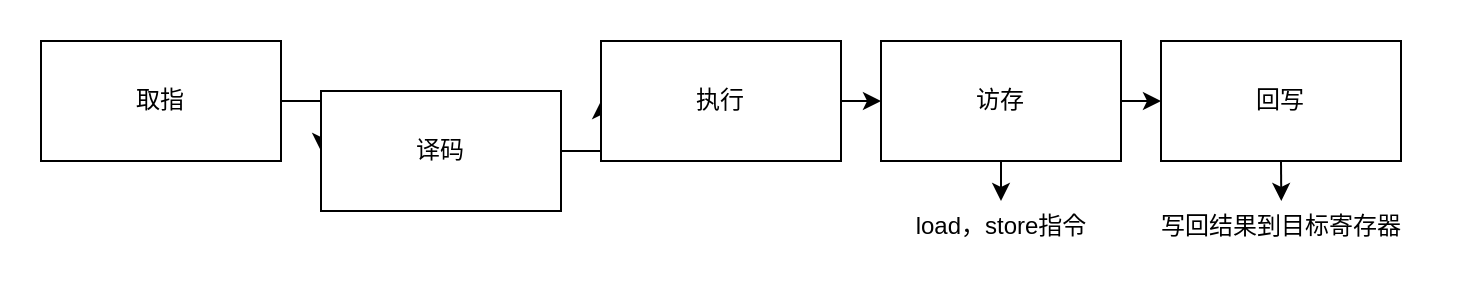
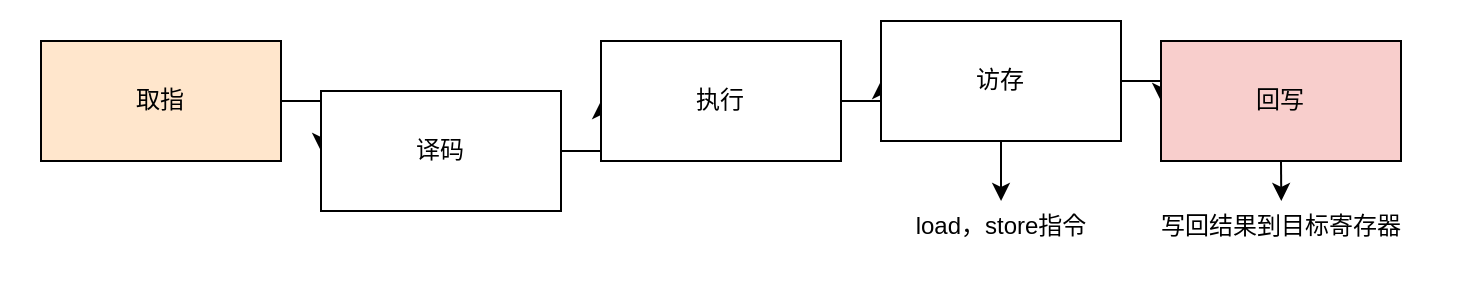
  <mxCell id="0" />
  <mxCell id="1" parent="0" />
  <mxCell id="2" style="edgeStyle=orthogonalEdgeStyle;rounded=0;orthogonalLoop=1;jettySize=auto;html=1;exitX=1;exitY=0.5;exitDx=0;exitDy=0;entryX=0;entryY=0.5;entryDx=0;entryDy=0;" edge="1" parent="1" source="3" target="5"><mxGeometry relative="1" as="geometry" /></mxCell>
- <mxCell id="3" value="取指" style="rounded=0;whiteSpace=wrap;html=1;" vertex="1" parent="1"><mxGeometry x="20" y="20" width="120" height="60" as="geometry" /></mxCell>
+ <mxCell id="3" value="取指" style="rounded=0;whiteSpace=wrap;html=1;fillColor=#ffe6cc;" vertex="1" parent="1"><mxGeometry x="20" y="20" width="120" height="60" as="geometry" /></mxCell>
  <mxCell id="4" style="edgeStyle=orthogonalEdgeStyle;rounded=0;orthogonalLoop=1;jettySize=auto;html=1;exitX=1;exitY=0.5;exitDx=0;exitDy=0;entryX=0;entryY=0.5;entryDx=0;entryDy=0;" edge="1" parent="1" source="5" target="7"><mxGeometry relative="1" as="geometry" /></mxCell>
  <mxCell id="5" value="译码" style="rounded=0;whiteSpace=wrap;html=1;" vertex="1" parent="1"><mxGeometry x="160" y="45" width="120" height="60" as="geometry" /></mxCell>
  <mxCell id="6" style="edgeStyle=orthogonalEdgeStyle;rounded=0;orthogonalLoop=1;jettySize=auto;html=1;exitX=1;exitY=0.5;exitDx=0;exitDy=0;entryX=0;entryY=0.5;entryDx=0;entryDy=0;" edge="1" parent="1" source="7" target="10"><mxGeometry relative="1" as="geometry" /></mxCell>
  <mxCell id="7" value="执行" style="rounded=0;whiteSpace=wrap;html=1;" vertex="1" parent="1"><mxGeometry x="300" y="20" width="120" height="60" as="geometry" /></mxCell>
  <mxCell id="8" style="edgeStyle=orthogonalEdgeStyle;rounded=0;orthogonalLoop=1;jettySize=auto;html=1;exitX=1;exitY=0.5;exitDx=0;exitDy=0;entryX=0;entryY=0.5;entryDx=0;entryDy=0;" edge="1" parent="1" source="10" target="12"><mxGeometry relative="1" as="geometry" /></mxCell>
  <mxCell id="9" value="" style="edgeStyle=orthogonalEdgeStyle;rounded=0;orthogonalLoop=1;jettySize=auto;html=1;" edge="1" parent="1" source="10"><mxGeometry relative="1" as="geometry"><mxPoint x="500.029" y="100" as="targetPoint" /></mxGeometry></mxCell>
- <mxCell id="10" value="访存" style="rounded=0;whiteSpace=wrap;html=1;" vertex="1" parent="1"><mxGeometry x="440" y="20" width="120" height="60" as="geometry" /></mxCell>
+ <mxCell id="10" value="访存" style="rounded=0;whiteSpace=wrap;html=1;" vertex="1" parent="1"><mxGeometry x="440" y="10" width="120" height="60" as="geometry" /></mxCell>
  <mxCell id="11" style="edgeStyle=orthogonalEdgeStyle;rounded=0;orthogonalLoop=1;jettySize=auto;html=1;exitX=0.5;exitY=1;exitDx=0;exitDy=0;" edge="1" parent="1" source="12"><mxGeometry relative="1" as="geometry"><mxPoint x="640.143" y="100" as="targetPoint" /></mxGeometry></mxCell>
- <mxCell id="12" value="回写" style="rounded=0;whiteSpace=wrap;html=1;" vertex="1" parent="1"><mxGeometry x="580" y="20" width="120" height="60" as="geometry" /></mxCell>
+ <mxCell id="12" value="回写" style="rounded=0;whiteSpace=wrap;html=1;fillColor=#f8cecc;" vertex="1" parent="1"><mxGeometry x="580" y="20" width="120" height="60" as="geometry" /></mxCell>
  <mxCell id="13" value="load，store指令" style="text;html=1;align=center;verticalAlign=middle;resizable=0;points=[];autosize=1;strokeColor=none;fillColor=none;" vertex="1" parent="1"><mxGeometry x="445" y="98" width="110" height="30" as="geometry" /></mxCell>
  <mxCell id="14" value="写回结果到目标寄存器" style="text;html=1;align=center;verticalAlign=middle;resizable=0;points=[];autosize=1;strokeColor=none;fillColor=none;" vertex="1" parent="1"><mxGeometry x="570" y="98" width="140" height="30" as="geometry" /></mxCell>
